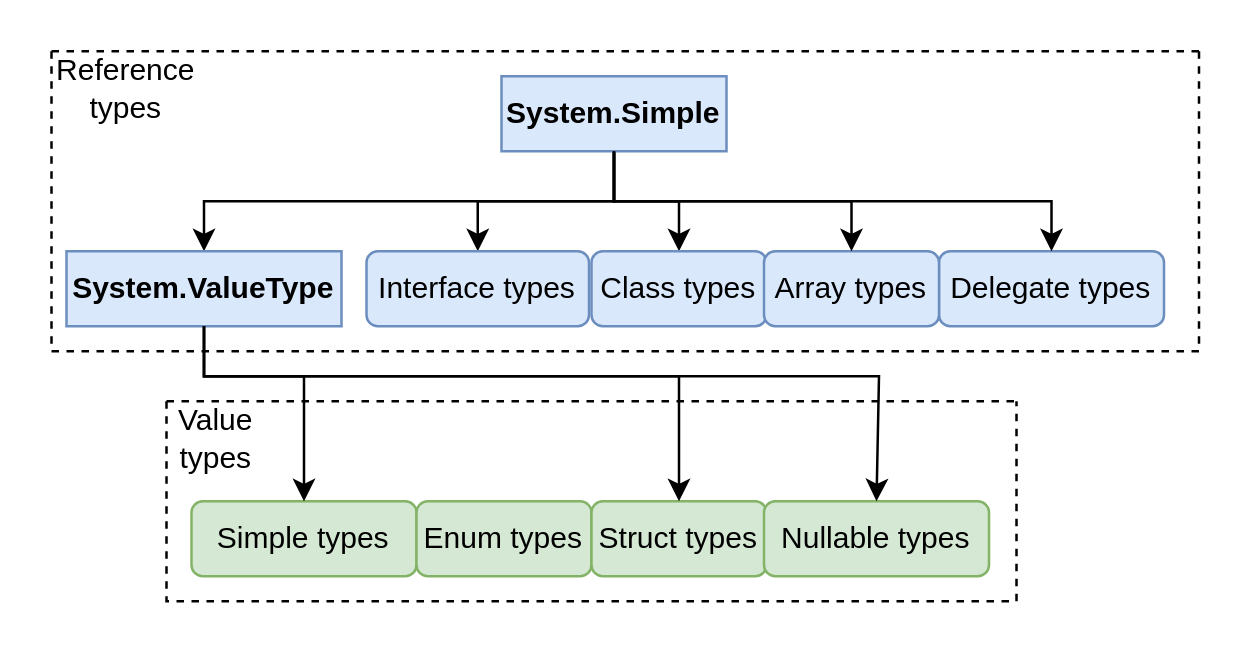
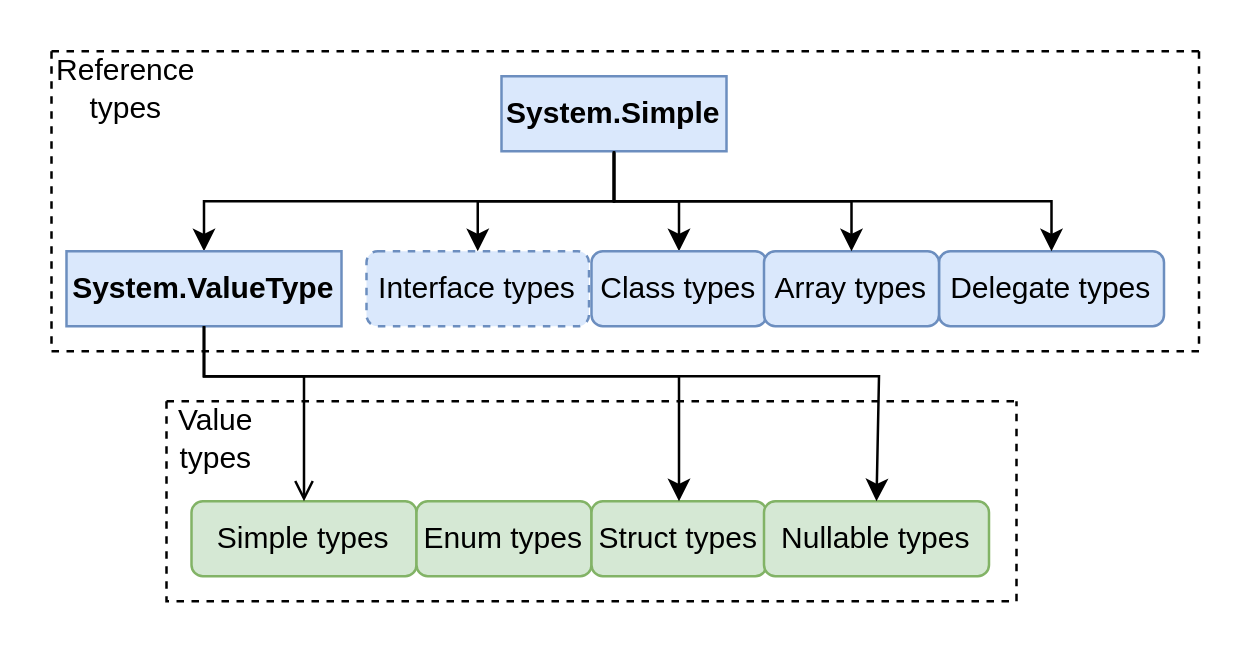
  <mxCell id="0" />
  <mxCell id="1" parent="0" />
  <mxCell id="2" value="" style="swimlane;startSize=0;rounded=0;dashed=1;" vertex="1" parent="1"><mxGeometry x="20" y="20" width="459" height="120" as="geometry" /></mxCell>
  <mxCell id="3" style="edgeStyle=orthogonalEdgeStyle;rounded=0;orthogonalLoop=1;jettySize=auto;html=1;exitX=0.5;exitY=1;exitDx=0;exitDy=0;entryX=0.5;entryY=0;entryDx=0;entryDy=0;" edge="1" parent="2" source="6" target="9"><mxGeometry relative="1" as="geometry" /></mxCell>
  <mxCell id="4" style="edgeStyle=orthogonalEdgeStyle;rounded=0;orthogonalLoop=1;jettySize=auto;html=1;exitX=0.5;exitY=1;exitDx=0;exitDy=0;entryX=0.5;entryY=0;entryDx=0;entryDy=0;" edge="1" parent="2" source="6" target="7"><mxGeometry relative="1" as="geometry" /></mxCell>
  <mxCell id="5" style="edgeStyle=orthogonalEdgeStyle;rounded=0;orthogonalLoop=1;jettySize=auto;html=1;exitX=0.5;exitY=1;exitDx=0;exitDy=0;entryX=0.5;entryY=0;entryDx=0;entryDy=0;" edge="1" parent="2" source="6" target="8"><mxGeometry relative="1" as="geometry" /></mxCell>
  <mxCell id="6" value="System.Simple" style="rounded=0;whiteSpace=wrap;html=1;fillColor=#dae8fc;strokeColor=#6c8ebf;fontStyle=1" vertex="1" parent="2"><mxGeometry x="180" y="10" width="90" height="30" as="geometry" /></mxCell>
- <mxCell id="7" value="Interface types" style="rounded=1;whiteSpace=wrap;html=1;fillColor=#dae8fc;strokeColor=#6c8ebf;" vertex="1" parent="2"><mxGeometry x="126" y="80" width="89" height="30" as="geometry" /></mxCell>
+ <mxCell id="7" value="Interface types" style="rounded=1;whiteSpace=wrap;html=1;fillColor=#dae8fc;strokeColor=#6c8ebf;dashed=1;" vertex="1" parent="2"><mxGeometry x="126" y="80" width="89" height="30" as="geometry" /></mxCell>
  <mxCell id="8" value="Class types" style="rounded=1;whiteSpace=wrap;html=1;fillColor=#dae8fc;strokeColor=#6c8ebf;" vertex="1" parent="2"><mxGeometry x="216" y="80" width="70" height="30" as="geometry" /></mxCell>
  <mxCell id="9" value="System.ValueType" style="rounded=0;whiteSpace=wrap;html=1;fillColor=#dae8fc;strokeColor=#6c8ebf;fontStyle=1" vertex="1" parent="2"><mxGeometry x="6" y="80" width="110" height="30" as="geometry" /></mxCell>
  <mxCell id="10" value="Reference types" style="text;html=1;strokeColor=none;fillColor=none;align=center;verticalAlign=middle;whiteSpace=wrap;rounded=0;" vertex="1" parent="2"><mxGeometry width="60" height="30" as="geometry" /></mxCell>
  <mxCell id="11" value="" style="swimlane;startSize=0;dashed=1;" vertex="1" parent="1"><mxGeometry x="66" y="160" width="340" height="80" as="geometry" /></mxCell>
  <mxCell id="12" value="Simple types" style="rounded=1;whiteSpace=wrap;html=1;fillColor=#d5e8d4;strokeColor=#82b366;" vertex="1" parent="11"><mxGeometry x="10" y="40" width="90" height="30" as="geometry" /></mxCell>
  <mxCell id="13" value="Enum types" style="rounded=1;whiteSpace=wrap;html=1;fillColor=#d5e8d4;strokeColor=#82b366;" vertex="1" parent="11"><mxGeometry x="100" y="40" width="70" height="30" as="geometry" /></mxCell>
  <mxCell id="14" value="Struct types" style="rounded=1;whiteSpace=wrap;html=1;fillColor=#d5e8d4;strokeColor=#82b366;" vertex="1" parent="11"><mxGeometry x="170" y="40" width="70" height="30" as="geometry" /></mxCell>
  <mxCell id="15" value="Value types" style="text;html=1;align=center;verticalAlign=middle;whiteSpace=wrap;rounded=0;" vertex="1" parent="11"><mxGeometry width="40" height="30" as="geometry" /></mxCell>
  <mxCell id="16" value="Delegate types" style="rounded=1;whiteSpace=wrap;html=1;fillColor=#dae8fc;strokeColor=#6c8ebf;" vertex="1" parent="1"><mxGeometry x="375" y="100" width="90" height="30" as="geometry" /></mxCell>
  <mxCell id="17" value="Array types" style="rounded=1;whiteSpace=wrap;html=1;fillColor=#dae8fc;strokeColor=#6c8ebf;" vertex="1" parent="1"><mxGeometry x="305" y="100" width="70" height="30" as="geometry" /></mxCell>
  <mxCell id="18" value="Nullable types" style="rounded=1;whiteSpace=wrap;html=1;fillColor=#d5e8d4;strokeColor=#82b366;" vertex="1" parent="1"><mxGeometry x="305" y="200" width="90" height="30" as="geometry" /></mxCell>
- <mxCell id="19" style="edgeStyle=orthogonalEdgeStyle;rounded=0;orthogonalLoop=1;jettySize=auto;html=1;exitX=0.5;exitY=1;exitDx=0;exitDy=0;entryX=0.5;entryY=0;entryDx=0;entryDy=0;" edge="1" parent="1" source="9" target="12"><mxGeometry relative="1" as="geometry"><Array as="points"><mxPoint x="81" y="150" /><mxPoint x="121" y="150" /></Array></mxGeometry></mxCell>
+ <mxCell id="19" style="edgeStyle=orthogonalEdgeStyle;rounded=0;orthogonalLoop=1;jettySize=auto;html=1;exitX=0.5;exitY=1;exitDx=0;exitDy=0;entryX=0.5;entryY=0;entryDx=0;entryDy=0;endArrow=open;" edge="1" parent="1" source="9" target="12"><mxGeometry relative="1" as="geometry"><Array as="points"><mxPoint x="81" y="150" /><mxPoint x="121" y="150" /></Array></mxGeometry></mxCell>
  <mxCell id="20" style="edgeStyle=orthogonalEdgeStyle;rounded=0;orthogonalLoop=1;jettySize=auto;html=1;exitX=0.5;exitY=1;exitDx=0;exitDy=0;entryX=0.5;entryY=0;entryDx=0;entryDy=0;" edge="1" parent="1" source="9" target="14"><mxGeometry relative="1" as="geometry"><Array as="points"><mxPoint x="81" y="150" /><mxPoint x="271" y="150" /></Array></mxGeometry></mxCell>
  <mxCell id="21" style="edgeStyle=orthogonalEdgeStyle;rounded=0;orthogonalLoop=1;jettySize=auto;html=1;exitX=0.5;exitY=1;exitDx=0;exitDy=0;entryX=0.5;entryY=0;entryDx=0;entryDy=0;" edge="1" parent="1" source="9" target="18"><mxGeometry relative="1" as="geometry"><Array as="points"><mxPoint x="81" y="150" /><mxPoint x="351" y="150" /></Array></mxGeometry></mxCell>
  <mxCell id="22" style="edgeStyle=orthogonalEdgeStyle;rounded=0;orthogonalLoop=1;jettySize=auto;html=1;exitX=0.5;exitY=1;exitDx=0;exitDy=0;entryX=0.5;entryY=0;entryDx=0;entryDy=0;" edge="1" parent="1" source="6" target="17"><mxGeometry relative="1" as="geometry" /></mxCell>
  <mxCell id="23" style="edgeStyle=orthogonalEdgeStyle;rounded=0;orthogonalLoop=1;jettySize=auto;html=1;exitX=0.5;exitY=1;exitDx=0;exitDy=0;entryX=0.5;entryY=0;entryDx=0;entryDy=0;" edge="1" parent="1" source="6" target="16"><mxGeometry relative="1" as="geometry" /></mxCell>
